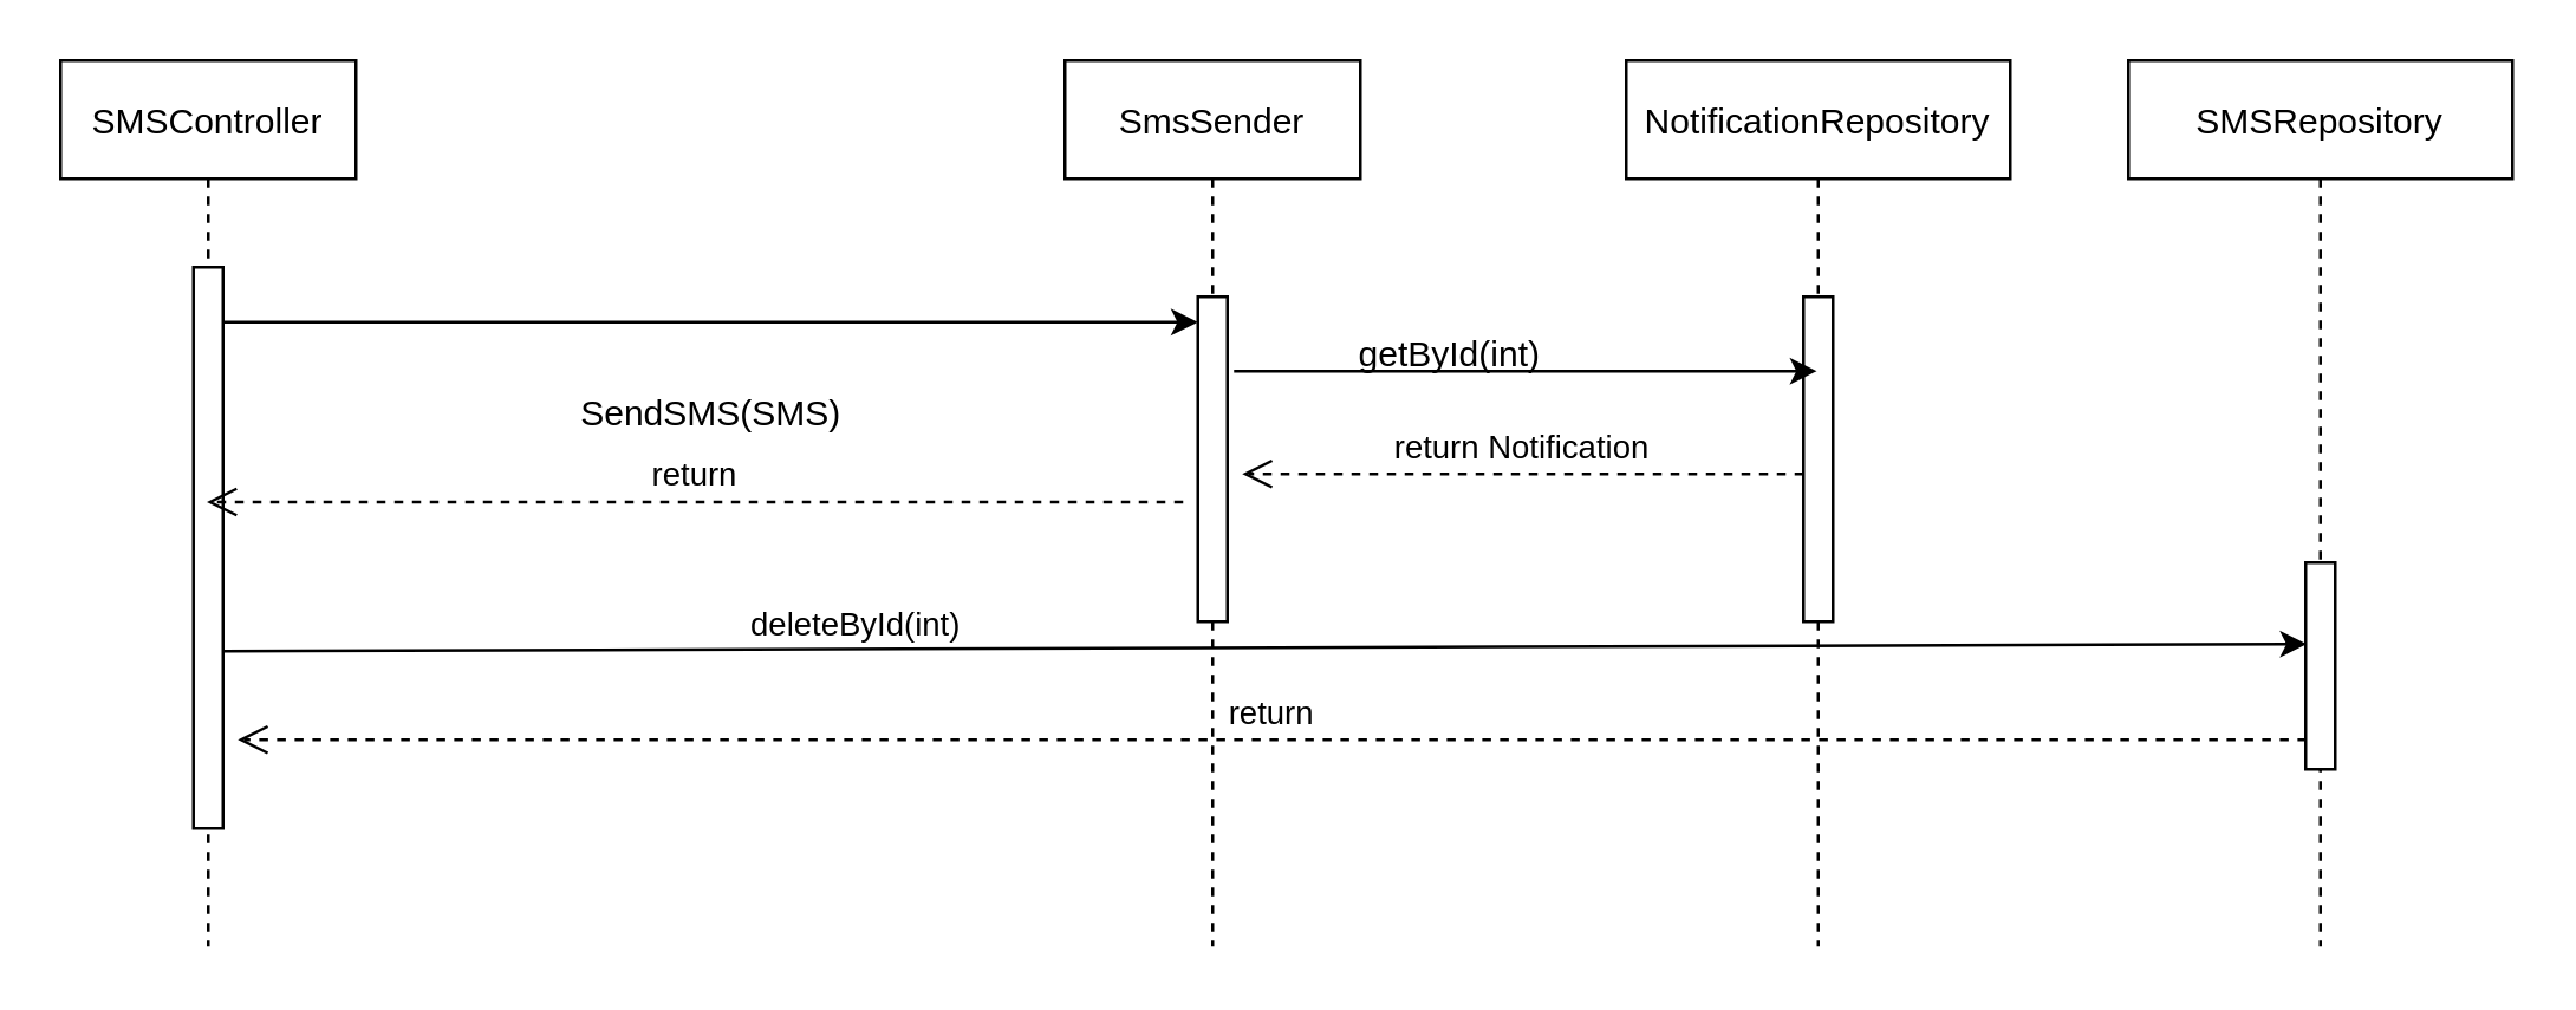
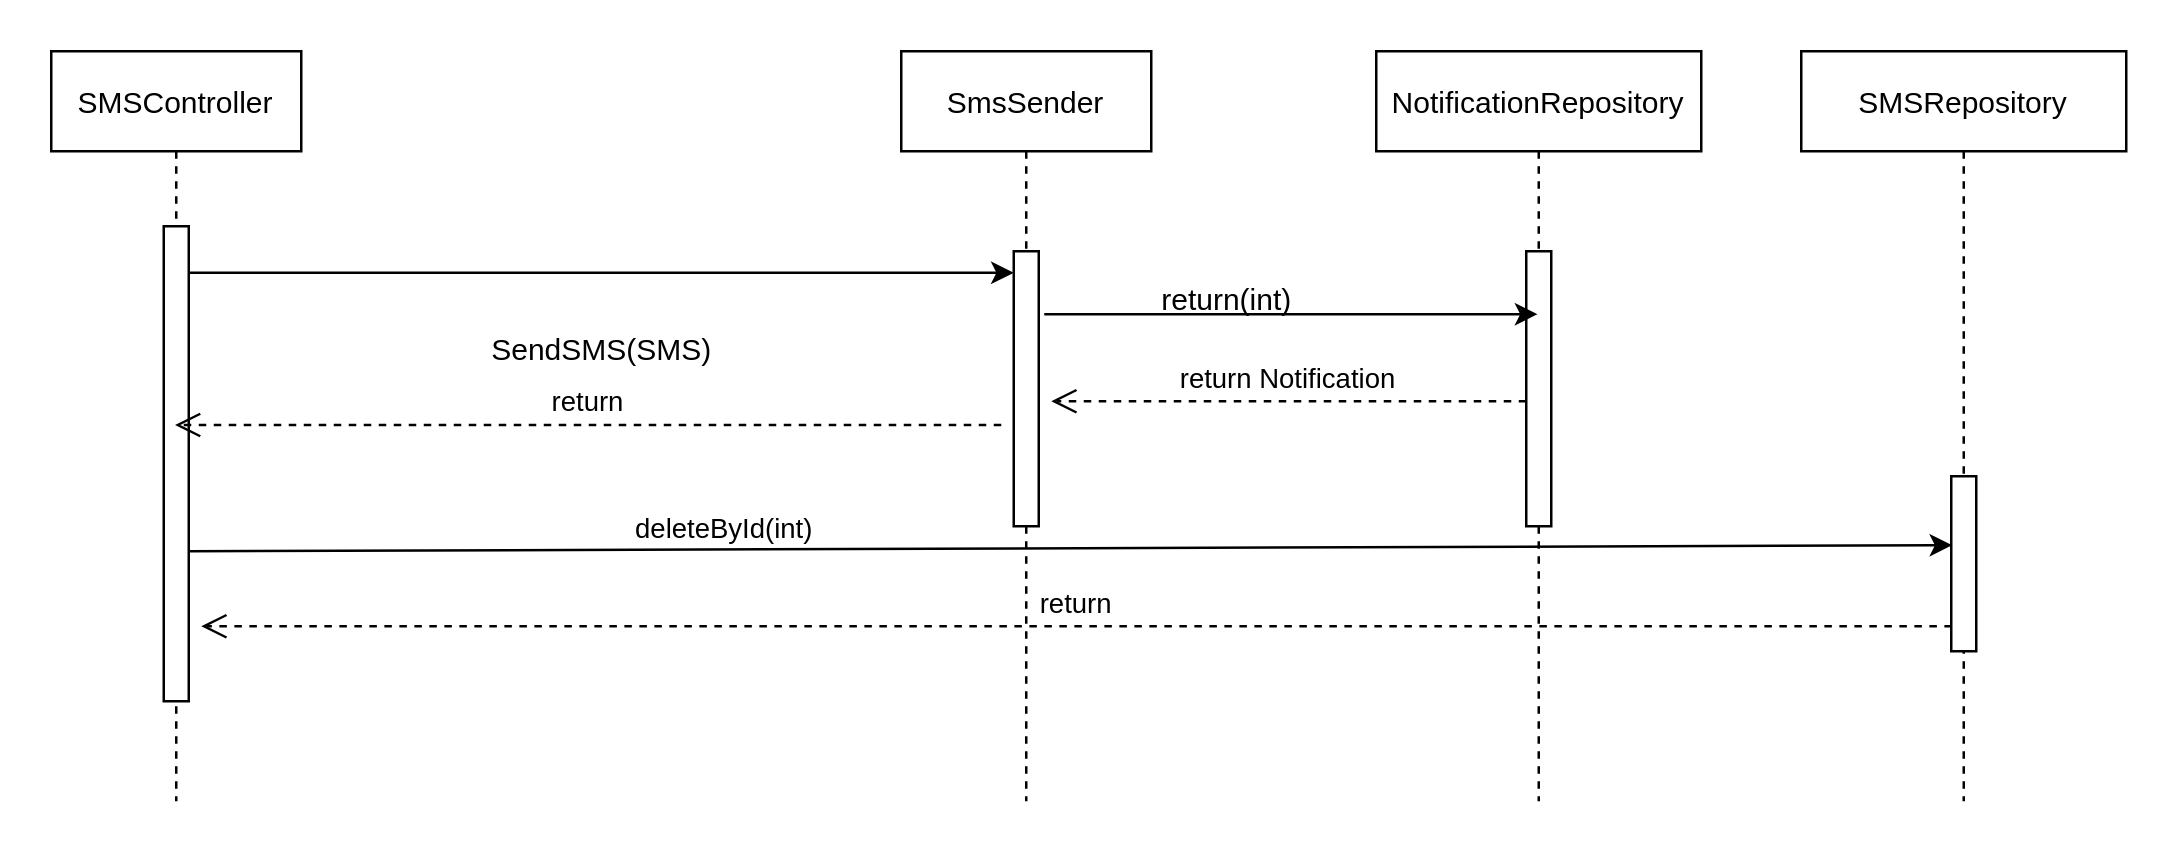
  <mxCell id="0" />
  <mxCell id="1" parent="0" />
  <mxCell id="2" value="SMSController" style="shape=umlLifeline;perimeter=lifelinePerimeter;container=1;collapsible=0;recursiveResize=0;rounded=0;shadow=0;strokeWidth=1;" parent="1" vertex="1"><mxGeometry x="20" y="20" width="100" height="300" as="geometry" /></mxCell>
  <mxCell id="3" value="" style="points=[];perimeter=orthogonalPerimeter;rounded=0;shadow=0;strokeWidth=1;" parent="2" vertex="1"><mxGeometry x="45" y="70" width="10" height="190" as="geometry" /></mxCell>
  <mxCell id="4" value="SmsSender" style="shape=umlLifeline;perimeter=lifelinePerimeter;container=1;collapsible=0;recursiveResize=0;rounded=0;shadow=0;strokeWidth=1;" parent="1" vertex="1"><mxGeometry x="360" y="20" width="100" height="300" as="geometry" /></mxCell>
  <mxCell id="5" value="" style="points=[];perimeter=orthogonalPerimeter;rounded=0;shadow=0;strokeWidth=1;" parent="4" vertex="1"><mxGeometry x="45" y="80" width="10" height="110" as="geometry" /></mxCell>
  <mxCell id="6" value="NotificationRepository" style="shape=umlLifeline;perimeter=lifelinePerimeter;container=1;collapsible=0;recursiveResize=0;rounded=0;shadow=0;strokeWidth=1;" parent="1" vertex="1"><mxGeometry x="550" y="20" width="130" height="300" as="geometry" /></mxCell>
  <mxCell id="7" value="" style="points=[];perimeter=orthogonalPerimeter;rounded=0;shadow=0;strokeWidth=1;" parent="6" vertex="1"><mxGeometry x="60" y="80" width="10" height="110" as="geometry" /></mxCell>
  <mxCell id="8" value="" style="endArrow=classic;html=1;exitX=0.98;exitY=0.098;exitDx=0;exitDy=0;exitPerimeter=0;" parent="1" source="3" target="5" edge="1"><mxGeometry width="50" height="50" relative="1" as="geometry"><mxPoint x="300" y="260" as="sourcePoint" /><mxPoint x="350" y="210" as="targetPoint" /></mxGeometry></mxCell>
  <mxCell id="9" value="SendSMS(SMS)" style="text;html=1;align=center;verticalAlign=middle;resizable=0;points=[];autosize=1;" parent="1" vertex="1"><mxGeometry x="190" y="130" width="100" height="20" as="geometry" /></mxCell>
  <mxCell id="10" value="" style="endArrow=classic;html=1;exitX=1.22;exitY=0.229;exitDx=0;exitDy=0;exitPerimeter=0;" parent="1" source="5" target="6" edge="1"><mxGeometry width="50" height="50" relative="1" as="geometry"><mxPoint x="300" y="260" as="sourcePoint" /><mxPoint x="609" y="133" as="targetPoint" /></mxGeometry></mxCell>
- <mxCell id="11" value="getById(int)" style="text;html=1;align=center;verticalAlign=middle;resizable=0;points=[];autosize=1;" parent="1" vertex="1"><mxGeometry x="450" y="110" width="80" height="20" as="geometry" /></mxCell>
+ <mxCell id="11" value="return(int)" style="text;html=1;align=center;verticalAlign=middle;resizable=0;points=[];autosize=1;" parent="1" vertex="1"><mxGeometry x="450" y="110" width="80" height="20" as="geometry" /></mxCell>
  <mxCell id="12" value="return Notification" style="verticalAlign=bottom;endArrow=open;dashed=1;endSize=8;exitX=0;exitY=0.95;shadow=0;strokeWidth=1;" parent="1" edge="1"><mxGeometry relative="1" as="geometry"><mxPoint x="420" y="160" as="targetPoint" /><mxPoint x="610" y="160" as="sourcePoint" /></mxGeometry></mxCell>
  <mxCell id="13" value="return" style="verticalAlign=bottom;endArrow=open;dashed=1;endSize=8;exitX=0;exitY=0.95;shadow=0;strokeWidth=1;" parent="1" target="2" edge="1"><mxGeometry relative="1" as="geometry"><mxPoint x="210" y="169.5" as="targetPoint" /><mxPoint x="400" y="169.5" as="sourcePoint" /></mxGeometry></mxCell>
  <mxCell id="14" value="SMSRepository" style="shape=umlLifeline;perimeter=lifelinePerimeter;container=1;collapsible=0;recursiveResize=0;rounded=0;shadow=0;strokeWidth=1;" parent="1" vertex="1"><mxGeometry x="720" y="20" width="130" height="300" as="geometry" /></mxCell>
  <mxCell id="15" value="" style="points=[];perimeter=orthogonalPerimeter;rounded=0;shadow=0;strokeWidth=1;" parent="14" vertex="1"><mxGeometry x="60" y="170" width="10" height="70" as="geometry" /></mxCell>
  <mxCell id="16" value="" style="endArrow=classic;html=1;exitX=0.98;exitY=0.098;exitDx=0;exitDy=0;exitPerimeter=0;entryX=0.04;entryY=0.394;entryDx=0;entryDy=0;entryPerimeter=0;" parent="1" target="15" edge="1"><mxGeometry width="50" height="50" relative="1" as="geometry"><mxPoint x="74.9" y="220" as="sourcePoint" /><mxPoint x="405.1" y="220" as="targetPoint" /></mxGeometry></mxCell>
  <mxCell id="17" value="deleteById(int)" style="edgeLabel;html=1;align=center;verticalAlign=middle;resizable=0;points=[];" parent="16" vertex="1" connectable="0"><mxGeometry x="-0.415" y="3" relative="1" as="geometry"><mxPoint x="8.11" y="-6.29" as="offset" /></mxGeometry></mxCell>
  <mxCell id="18" value="return" style="verticalAlign=bottom;endArrow=open;dashed=1;endSize=8;exitX=0;exitY=0.95;shadow=0;strokeWidth=1;" parent="1" edge="1"><mxGeometry relative="1" as="geometry"><mxPoint x="80" y="250" as="targetPoint" /><mxPoint x="780.25" y="250" as="sourcePoint" /></mxGeometry></mxCell>
